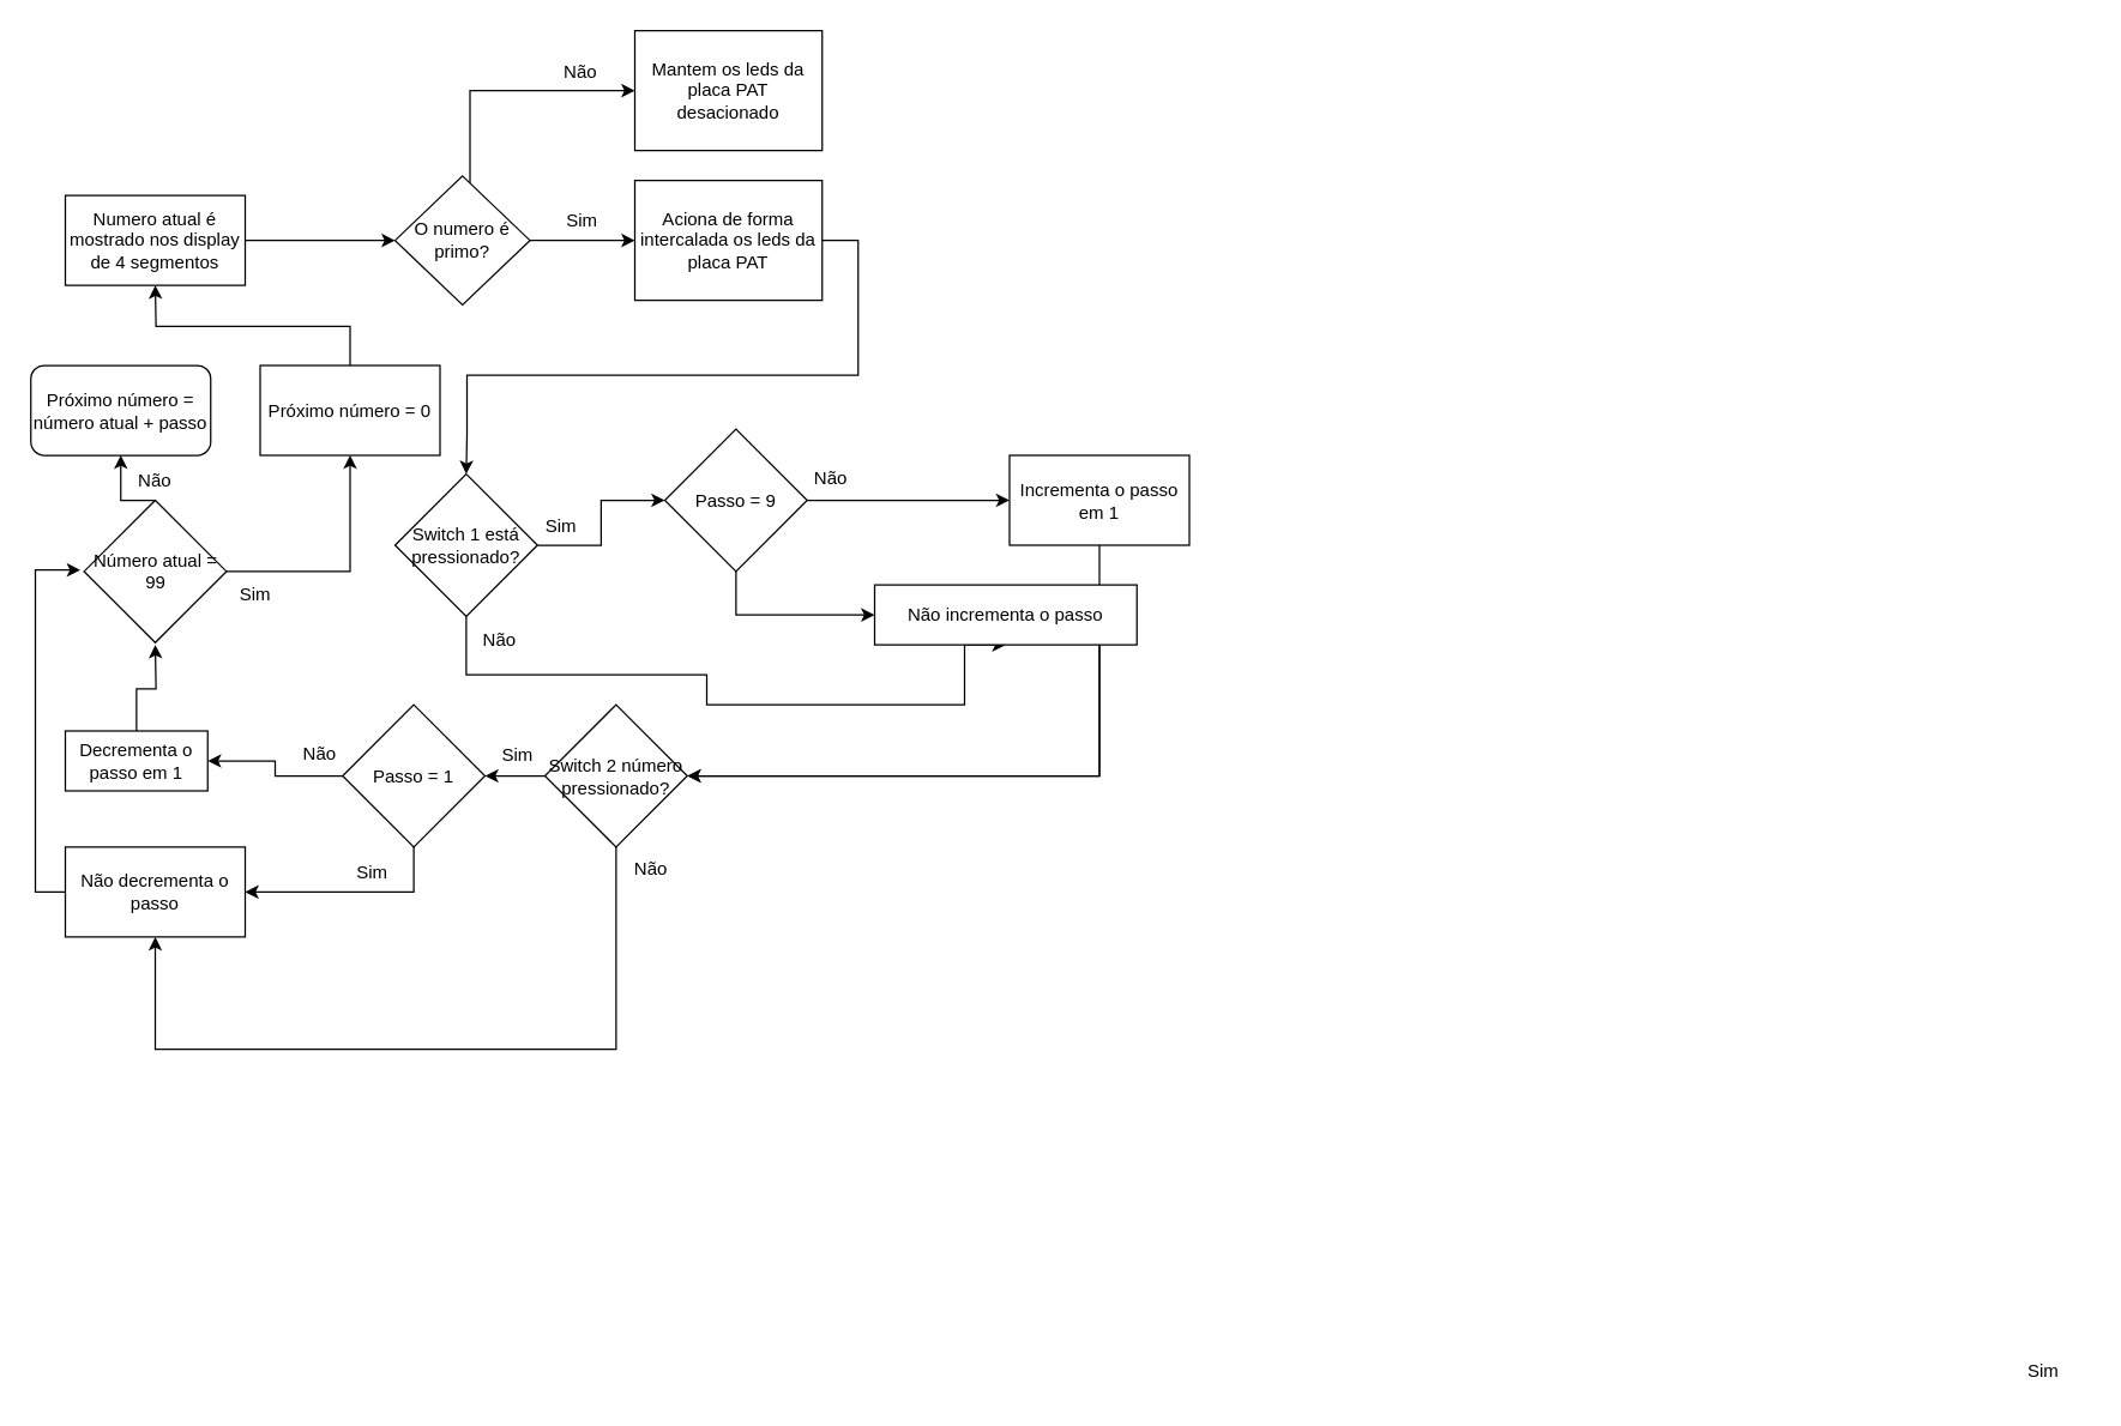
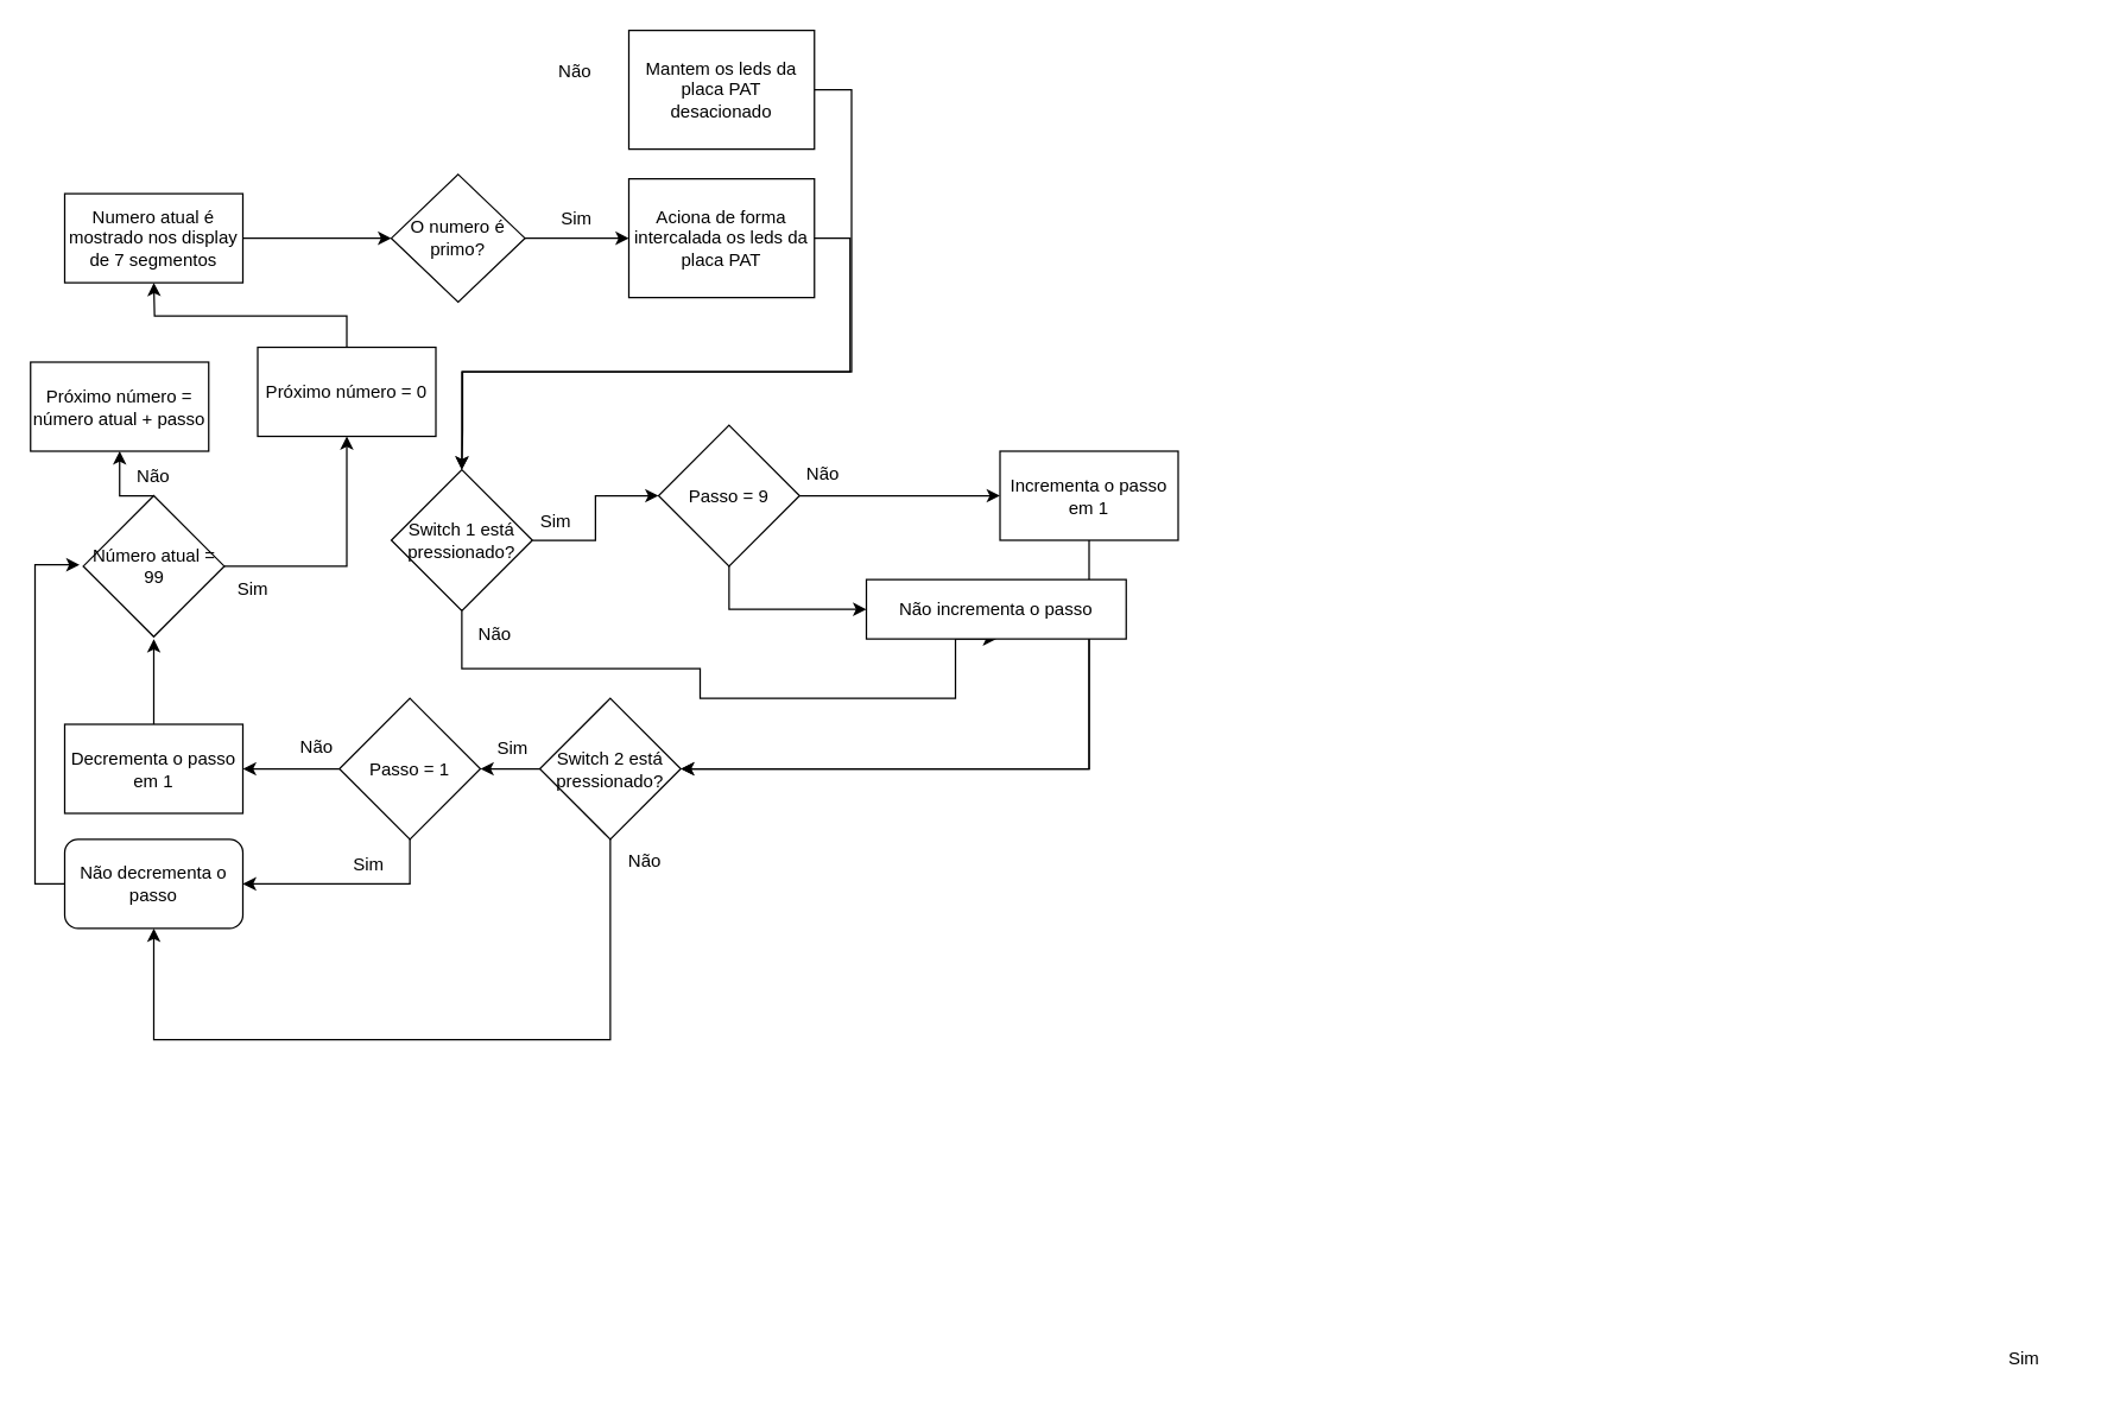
  <mxCell id="0" />
  <mxCell id="1" parent="0" />
  <mxCell id="2" value="" style="edgeStyle=orthogonalEdgeStyle;rounded=0;orthogonalLoop=1;jettySize=auto;html=1;" parent="1" source="3" target="6" edge="1"><mxGeometry relative="1" as="geometry" /></mxCell>
- <mxCell id="3" value="Numero atual é mostrado nos display de 4 segmentos" style="rounded=0;whiteSpace=wrap;html=1;" parent="1" vertex="1"><mxGeometry x="43" y="130" width="120" height="60" as="geometry" /></mxCell>
+ <mxCell id="3" value="Numero atual é mostrado nos display de 7 segmentos" style="rounded=0;whiteSpace=wrap;html=1;" parent="1" vertex="1"><mxGeometry x="43" y="130" width="120" height="60" as="geometry" /></mxCell>
  <mxCell id="4" value="" style="edgeStyle=orthogonalEdgeStyle;rounded=0;orthogonalLoop=1;jettySize=auto;html=1;" parent="1" source="6" target="8" edge="1"><mxGeometry relative="1" as="geometry" /></mxCell>
- <mxCell id="5" style="edgeStyle=orthogonalEdgeStyle;rounded=0;orthogonalLoop=1;jettySize=auto;html=1;entryX=0;entryY=0.5;entryDx=0;entryDy=0;" parent="1" source="6" target="28" edge="1"><mxGeometry relative="1" as="geometry"><Array as="points"><mxPoint x="313" y="60" /></Array></mxGeometry></mxCell>
  <mxCell id="6" value="O numero é primo?" style="rhombus;whiteSpace=wrap;html=1;rounded=0;gradientColor=none;align=center;verticalAlign=middle;" parent="1" vertex="1"><mxGeometry x="263" y="117" width="90" height="86" as="geometry" /></mxCell>
  <mxCell id="7" style="edgeStyle=orthogonalEdgeStyle;rounded=0;orthogonalLoop=1;jettySize=auto;html=1;entryX=0.5;entryY=0;entryDx=0;entryDy=0;" parent="1" target="11" edge="1"><mxGeometry relative="1" as="geometry"><mxPoint x="353" y="280" as="targetPoint" /><mxPoint x="547" y="160" as="sourcePoint" /><Array as="points"><mxPoint x="572" y="160" /><mxPoint x="572" y="250" /><mxPoint x="311" y="250" /><mxPoint x="311" y="290" /></Array></mxGeometry></mxCell>
  <mxCell id="8" value="Aciona de forma intercalada os leds da placa PAT " style="whiteSpace=wrap;html=1;rounded=0;gradientColor=none;" parent="1" vertex="1"><mxGeometry x="423" y="120" width="125" height="80" as="geometry" /></mxCell>
  <mxCell id="9" style="edgeStyle=orthogonalEdgeStyle;rounded=0;orthogonalLoop=1;jettySize=auto;html=1;entryX=0.5;entryY=1;entryDx=0;entryDy=0;" parent="1" source="11" target="26" edge="1"><mxGeometry relative="1" as="geometry"><Array as="points"><mxPoint x="311" y="450" /><mxPoint x="471" y="450" /><mxPoint x="471" y="470" /><mxPoint x="643" y="470" /></Array></mxGeometry></mxCell>
  <mxCell id="10" value="" style="edgeStyle=orthogonalEdgeStyle;rounded=0;orthogonalLoop=1;jettySize=auto;html=1;" parent="1" source="11" target="23" edge="1"><mxGeometry relative="1" as="geometry" /></mxCell>
  <mxCell id="11" value="Switch 1 está pressionado?" style="rhombus;whiteSpace=wrap;html=1;strokeColor=#000000;" parent="1" vertex="1"><mxGeometry x="263" y="316" width="95" height="95" as="geometry" /></mxCell>
  <mxCell id="12" style="edgeStyle=orthogonalEdgeStyle;rounded=0;orthogonalLoop=1;jettySize=auto;html=1;exitX=1;exitY=0.5;exitDx=0;exitDy=0;entryX=1;entryY=0.5;entryDx=0;entryDy=0;" parent="1" source="13" target="16" edge="1"><mxGeometry relative="1" as="geometry"><mxPoint x="463" y="530" as="targetPoint" /><Array as="points"><mxPoint x="733" y="334" /><mxPoint x="733" y="518" /></Array></mxGeometry></mxCell>
  <mxCell id="13" value="Incrementa o passo em 1" style="whiteSpace=wrap;html=1;" parent="1" vertex="1"><mxGeometry x="673" y="303.5" width="120" height="60" as="geometry" /></mxCell>
  <mxCell id="14" style="edgeStyle=orthogonalEdgeStyle;rounded=0;orthogonalLoop=1;jettySize=auto;html=1;exitX=0;exitY=0.5;exitDx=0;exitDy=0;entryX=1;entryY=0.5;entryDx=0;entryDy=0;" parent="1" source="16" target="42" edge="1"><mxGeometry relative="1" as="geometry" /></mxCell>
  <mxCell id="15" style="edgeStyle=orthogonalEdgeStyle;rounded=0;orthogonalLoop=1;jettySize=auto;html=1;exitX=0.5;exitY=1;exitDx=0;exitDy=0;entryX=0.5;entryY=1;entryDx=0;entryDy=0;" parent="1" source="16" target="30" edge="1"><mxGeometry relative="1" as="geometry"><mxPoint x="23" y="600" as="targetPoint" /><Array as="points"><mxPoint x="411" y="700" /><mxPoint x="103" y="700" /></Array></mxGeometry></mxCell>
- <mxCell id="16" value="Switch 2 número pressionado?" style="rhombus;whiteSpace=wrap;html=1;" parent="1" vertex="1"><mxGeometry x="363" y="470" width="95" height="95" as="geometry" /></mxCell>
+ <mxCell id="16" value="Switch 2 está pressionado?" style="rhombus;whiteSpace=wrap;html=1;" parent="1" vertex="1"><mxGeometry x="363" y="470" width="95" height="95" as="geometry" /></mxCell>
  <mxCell id="17" style="edgeStyle=orthogonalEdgeStyle;rounded=0;orthogonalLoop=1;jettySize=auto;html=1;exitX=0.5;exitY=0;exitDx=0;exitDy=0;" parent="1" source="18" edge="1"><mxGeometry relative="1" as="geometry"><mxPoint x="103" y="430" as="targetPoint" /></mxGeometry></mxCell>
- <mxCell id="18" value="Decrementa o passo em 1" style="whiteSpace=wrap;html=1;" parent="1" vertex="1"><mxGeometry x="43" y="487.5" width="95" height="40" as="geometry" /></mxCell>
+ <mxCell id="18" value="Decrementa o passo em 1" style="whiteSpace=wrap;html=1;" parent="1" vertex="1"><mxGeometry x="43" y="487.5" width="120" height="60" as="geometry" /></mxCell>
  <mxCell id="19" value="Sim" style="text;html=1;strokeColor=none;fillColor=none;align=center;verticalAlign=middle;whiteSpace=wrap;rounded=0;" parent="1" vertex="1"><mxGeometry x="358" y="132" width="60" height="30" as="geometry" /></mxCell>
  <mxCell id="20" value="Sim" style="text;html=1;strokeColor=none;fillColor=none;align=center;verticalAlign=middle;whiteSpace=wrap;rounded=0;" parent="1" vertex="1"><mxGeometry x="344" y="335.5" width="60" height="30" as="geometry" /></mxCell>
  <mxCell id="21" style="edgeStyle=orthogonalEdgeStyle;rounded=0;orthogonalLoop=1;jettySize=auto;html=1;entryX=0;entryY=0.5;entryDx=0;entryDy=0;" parent="1" source="23" target="13" edge="1"><mxGeometry relative="1" as="geometry" /></mxCell>
  <mxCell id="22" style="edgeStyle=orthogonalEdgeStyle;rounded=0;orthogonalLoop=1;jettySize=auto;html=1;exitX=0.5;exitY=1;exitDx=0;exitDy=0;entryX=0;entryY=0.5;entryDx=0;entryDy=0;" parent="1" source="23" target="26" edge="1"><mxGeometry relative="1" as="geometry" /></mxCell>
  <mxCell id="23" value="Passo = 9" style="rhombus;whiteSpace=wrap;html=1;strokeColor=#000000;" parent="1" vertex="1"><mxGeometry x="443" y="286" width="95" height="95" as="geometry" /></mxCell>
  <mxCell id="24" value="Sim" style="text;html=1;strokeColor=none;fillColor=none;align=center;verticalAlign=middle;whiteSpace=wrap;rounded=0;" parent="1" vertex="1"><mxGeometry x="1333" y="900" width="60" height="30" as="geometry" /></mxCell>
  <mxCell id="25" style="edgeStyle=orthogonalEdgeStyle;rounded=0;orthogonalLoop=1;jettySize=auto;html=1;exitX=1;exitY=0.5;exitDx=0;exitDy=0;entryX=1;entryY=0.5;entryDx=0;entryDy=0;" parent="1" source="26" target="16" edge="1"><mxGeometry relative="1" as="geometry"><mxPoint x="503" y="550" as="targetPoint" /><Array as="points"><mxPoint x="733" y="420" /><mxPoint x="733" y="518" /><mxPoint x="493" y="518" /></Array></mxGeometry></mxCell>
  <mxCell id="26" value="Não incrementa o passo" style="whiteSpace=wrap;html=1;" parent="1" vertex="1"><mxGeometry x="583" y="390" width="175" height="40" as="geometry" /></mxCell>
+ <mxCell id="27" style="edgeStyle=orthogonalEdgeStyle;rounded=0;orthogonalLoop=1;jettySize=auto;html=1;exitX=1;exitY=0.5;exitDx=0;exitDy=0;entryX=0.5;entryY=0;entryDx=0;entryDy=0;" parent="1" source="28" target="11" edge="1"><mxGeometry relative="1" as="geometry"><Array as="points"><mxPoint x="573" y="60" /><mxPoint x="573" y="250" /><mxPoint x="311" y="250" /></Array></mxGeometry></mxCell>
  <mxCell id="28" value="Mantem os leds da placa PAT desacionado" style="whiteSpace=wrap;html=1;rounded=0;gradientColor=none;" parent="1" vertex="1"><mxGeometry x="423" y="20" width="125" height="80" as="geometry" /></mxCell>
  <mxCell id="29" style="edgeStyle=orthogonalEdgeStyle;rounded=0;orthogonalLoop=1;jettySize=auto;html=1;exitX=0;exitY=0.5;exitDx=0;exitDy=0;" parent="1" source="30" edge="1"><mxGeometry relative="1" as="geometry"><mxPoint x="53" y="380" as="targetPoint" /><Array as="points"><mxPoint x="23" y="595" /><mxPoint x="23" y="380" /></Array></mxGeometry></mxCell>
- <mxCell id="30" value="Não decrementa o passo" style="whiteSpace=wrap;html=1;" parent="1" vertex="1"><mxGeometry x="43" y="565" width="120" height="60" as="geometry" /></mxCell>
+ <mxCell id="30" value="Não decrementa o passo" style="whiteSpace=wrap;html=1;rounded=1;" parent="1" vertex="1"><mxGeometry x="43" y="565" width="120" height="60" as="geometry" /></mxCell>
  <mxCell id="31" style="edgeStyle=orthogonalEdgeStyle;rounded=0;orthogonalLoop=1;jettySize=auto;html=1;exitX=0.5;exitY=0;exitDx=0;exitDy=0;entryX=0.5;entryY=1;entryDx=0;entryDy=0;" parent="1" source="33" target="34" edge="1"><mxGeometry relative="1" as="geometry" /></mxCell>
  <mxCell id="32" style="edgeStyle=orthogonalEdgeStyle;rounded=0;orthogonalLoop=1;jettySize=auto;html=1;exitX=1;exitY=0.5;exitDx=0;exitDy=0;entryX=0.5;entryY=1;entryDx=0;entryDy=0;" parent="1" source="33" target="36" edge="1"><mxGeometry relative="1" as="geometry" /></mxCell>
  <mxCell id="33" value="Número atual = 99" style="rhombus;whiteSpace=wrap;html=1;strokeColor=#000000;" parent="1" vertex="1"><mxGeometry x="55.5" y="333.5" width="95" height="95" as="geometry" /></mxCell>
- <mxCell id="34" value="&lt;div&gt;Próximo número = número atual + passo&lt;br&gt;&lt;/div&gt;" style="whiteSpace=wrap;html=1;rounded=1;" parent="1" vertex="1"><mxGeometry x="20" y="243.5" width="120" height="60" as="geometry" /></mxCell>
+ <mxCell id="34" value="&lt;div&gt;Próximo número = número atual + passo&lt;br&gt;&lt;/div&gt;" style="rounded=0;whiteSpace=wrap;html=1;" parent="1" vertex="1"><mxGeometry x="20" y="243.5" width="120" height="60" as="geometry" /></mxCell>
  <mxCell id="35" style="edgeStyle=orthogonalEdgeStyle;rounded=0;orthogonalLoop=1;jettySize=auto;html=1;exitX=0.5;exitY=0;exitDx=0;exitDy=0;" parent="1" source="36" edge="1"><mxGeometry relative="1" as="geometry"><mxPoint x="103" y="190" as="targetPoint" /></mxGeometry></mxCell>
- <mxCell id="36" value="&lt;div&gt;Próximo número = 0&lt;br&gt;&lt;/div&gt;" style="rounded=0;whiteSpace=wrap;html=1;" parent="1" vertex="1"><mxGeometry x="173" y="243.5" width="120" height="60" as="geometry" /></mxCell>
+ <mxCell id="36" value="&lt;div&gt;Próximo número = 0&lt;br&gt;&lt;/div&gt;" style="rounded=0;whiteSpace=wrap;html=1;" parent="1" vertex="1"><mxGeometry x="173" y="233.5" width="120" height="60" as="geometry" /></mxCell>
  <mxCell id="37" value="Não" style="text;html=1;strokeColor=none;fillColor=none;align=center;verticalAlign=middle;whiteSpace=wrap;rounded=0;" parent="1" vertex="1"><mxGeometry x="357" y="33" width="60" height="30" as="geometry" /></mxCell>
  <mxCell id="38" value="Sim" style="text;html=1;strokeColor=none;fillColor=none;align=center;verticalAlign=middle;whiteSpace=wrap;rounded=0;" parent="1" vertex="1"><mxGeometry x="140" y="382" width="60" height="30" as="geometry" /></mxCell>
  <mxCell id="39" value="Sim" style="text;html=1;strokeColor=none;fillColor=none;align=center;verticalAlign=middle;whiteSpace=wrap;rounded=0;" parent="1" vertex="1"><mxGeometry x="315" y="489" width="60" height="30" as="geometry" /></mxCell>
  <mxCell id="40" style="edgeStyle=orthogonalEdgeStyle;rounded=0;orthogonalLoop=1;jettySize=auto;html=1;entryX=1;entryY=0.5;entryDx=0;entryDy=0;" parent="1" source="42" target="18" edge="1"><mxGeometry relative="1" as="geometry" /></mxCell>
  <mxCell id="41" style="edgeStyle=orthogonalEdgeStyle;rounded=0;orthogonalLoop=1;jettySize=auto;html=1;exitX=0.5;exitY=1;exitDx=0;exitDy=0;entryX=1;entryY=0.5;entryDx=0;entryDy=0;" parent="1" source="42" target="30" edge="1"><mxGeometry relative="1" as="geometry" /></mxCell>
  <mxCell id="42" value="Passo = 1" style="rhombus;whiteSpace=wrap;html=1;strokeColor=#000000;" parent="1" vertex="1"><mxGeometry x="228" y="470" width="95" height="95" as="geometry" /></mxCell>
  <mxCell id="43" value="Não" style="text;html=1;strokeColor=none;fillColor=none;align=center;verticalAlign=middle;whiteSpace=wrap;rounded=0;" parent="1" vertex="1"><mxGeometry x="524" y="304" width="60" height="30" as="geometry" /></mxCell>
  <mxCell id="44" value="Não" style="text;html=1;strokeColor=none;fillColor=none;align=center;verticalAlign=middle;whiteSpace=wrap;rounded=0;" parent="1" vertex="1"><mxGeometry x="73" y="305.5" width="60" height="30" as="geometry" /></mxCell>
  <mxCell id="45" value="Não" style="text;html=1;strokeColor=none;fillColor=none;align=center;verticalAlign=middle;whiteSpace=wrap;rounded=0;" parent="1" vertex="1"><mxGeometry x="303" y="412" width="60" height="30" as="geometry" /></mxCell>
  <mxCell id="46" value="Não" style="text;html=1;strokeColor=none;fillColor=none;align=center;verticalAlign=middle;whiteSpace=wrap;rounded=0;" parent="1" vertex="1"><mxGeometry x="404" y="565" width="60" height="30" as="geometry" /></mxCell>
  <mxCell id="47" value="Sim" style="text;html=1;strokeColor=none;fillColor=none;align=center;verticalAlign=middle;whiteSpace=wrap;rounded=0;" vertex="1" parent="1"><mxGeometry x="218" y="567" width="60" height="30" as="geometry" /></mxCell>
  <mxCell id="48" value="Não" style="text;html=1;strokeColor=none;fillColor=none;align=center;verticalAlign=middle;whiteSpace=wrap;rounded=0;" vertex="1" parent="1"><mxGeometry x="183" y="487.5" width="60" height="30" as="geometry" /></mxCell>
